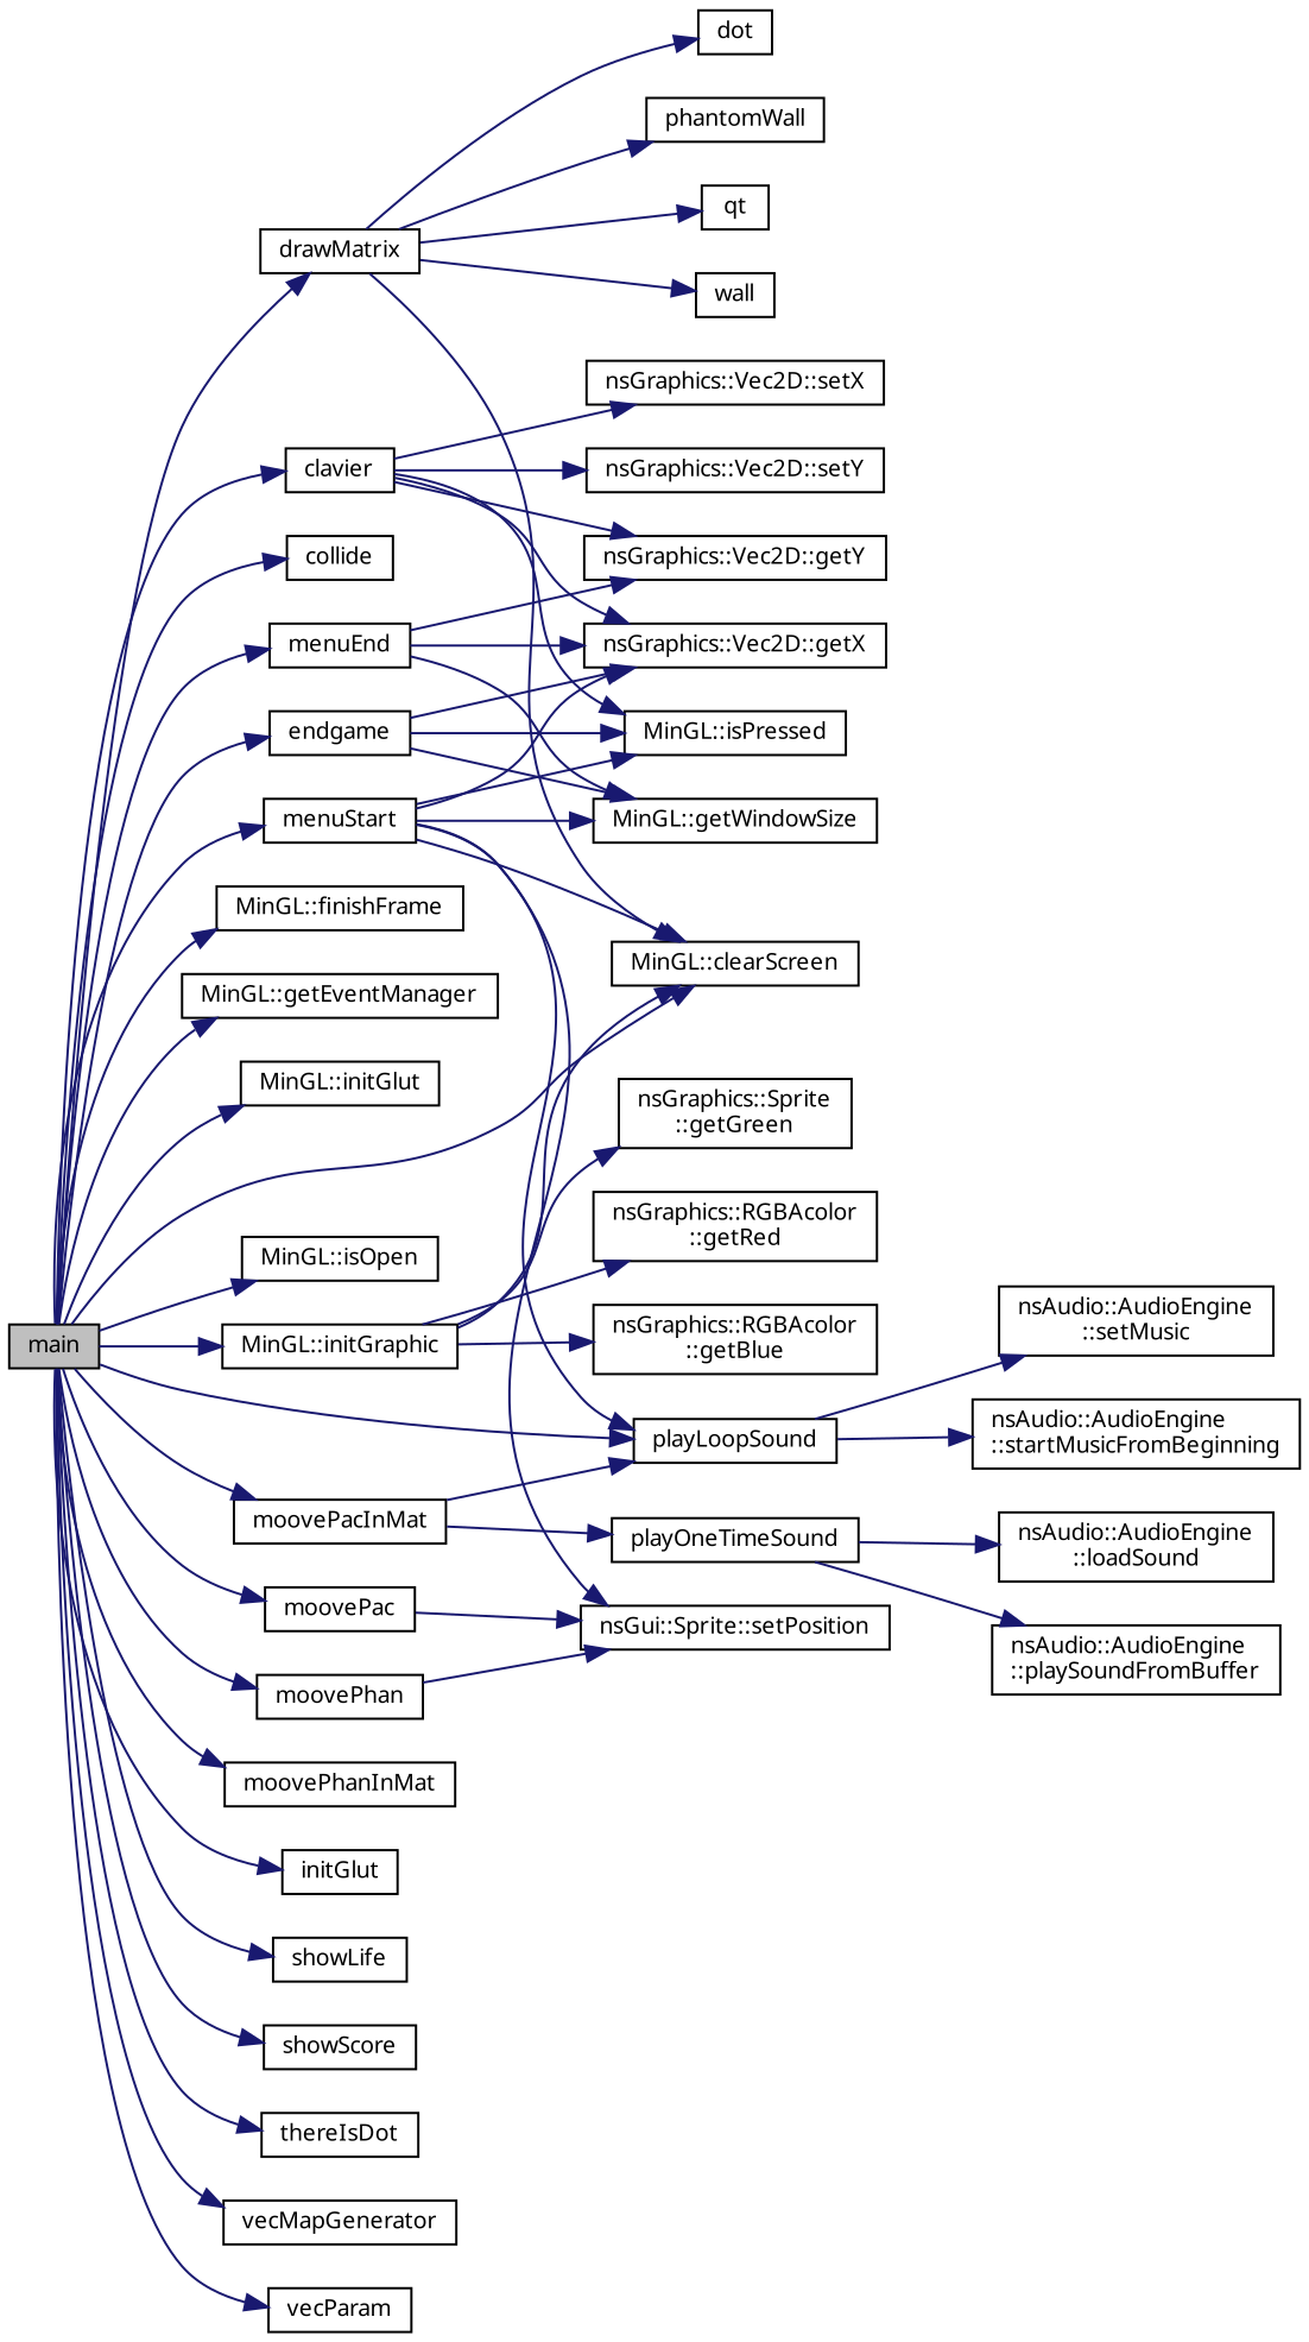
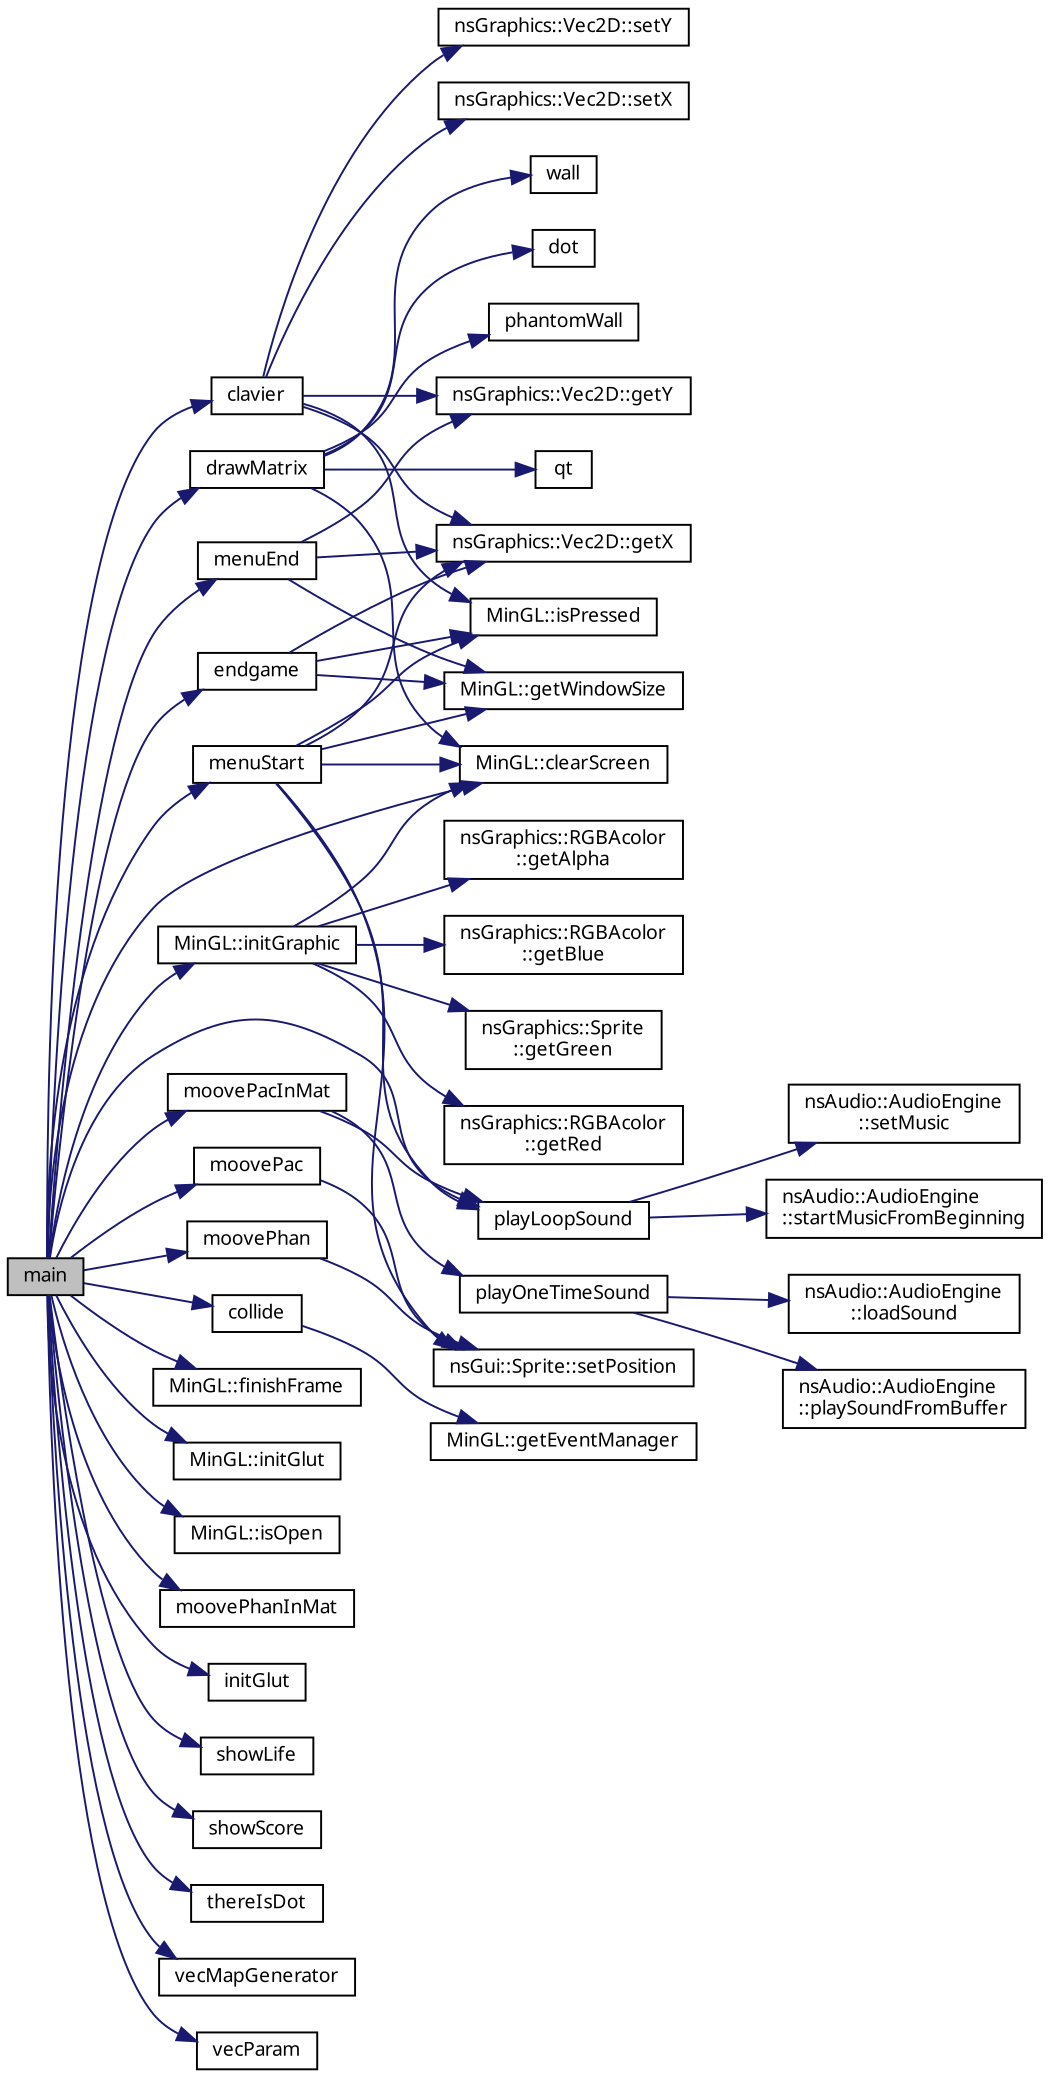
  digraph {
    fontname="Noto Sans"
    rankdir=LR
    node [color=black fillcolor=white fontname="Noto Sans" fontsize=10 shape=record style=filled]
    edge [color=midnightblue fontname="Noto Sans" fontsize=10 labelfontname=Helvetica labelfontsize=10 style=solid]
    n1 [fillcolor=grey75 fontcolor=black height=0.2 label=main width=0.4]
    n2 [height=0.2 label=clavier width=0.4]
    n3 [height=0.2 label="MinGL::clearScreen" width=0.4]
    n4 [height=0.2 label=collide width=0.4]
    n5 [height=0.2 label=playLoopSound width=0.4]
    n6 [height=0.2 label=drawMatrix width=0.4]
    n7 [height=0.2 label=endgame width=0.4]
    n8 [height=0.2 label="MinGL::finishFrame" width=0.4]
    n9 [height=0.2 label="MinGL::getEventManager" width=0.4]
    n10 [height=0.2 label="MinGL::initGlut" width=0.4]
    n11 [height=0.2 label="MinGL::initGraphic" width=0.4]
    n12 [height=0.2 label="MinGL::isOpen" width=0.4]
    n13 [height=0.2 label=menuEnd width=0.4]
    n14 [height=0.2 label=menuStart width=0.4]
    n15 [height=0.2 label=moovePac width=0.4]
    n16 [height=0.2 label=moovePacInMat width=0.4]
    n17 [height=0.2 label=moovePhan width=0.4]
    n18 [height=0.2 label=moovePhanInMat width=0.4]
    n19 [height=0.2 label=initGlut width=0.4]
    n20 [height=0.2 label=showLife width=0.4]
    n21 [height=0.2 label=showScore width=0.4]
    n22 [height=0.2 label=thereIsDot width=0.4]
    n23 [height=0.2 label=vecMapGenerator width=0.4]
    n24 [height=0.2 label=vecParam width=0.4]
    n25 [height=0.2 label="nsGraphics::Vec2D::getX" width=0.4]
    n26 [height=0.2 label="nsGraphics::Vec2D::getY" width=0.4]
    n27 [height=0.2 label="MinGL::isPressed" width=0.4]
    n28 [height=0.2 label="nsGraphics::Vec2D::setX" width=0.4]
    n29 [height=0.2 label="nsGraphics::Vec2D::setY" width=0.4]
    n30 [height=0.2 label="nsAudio::AudioEngine\l::setMusic" width=0.4]
    n31 [height=0.2 label="nsAudio::AudioEngine\l::startMusicFromBeginning" width=0.4]
    n32 [height=0.2 label=dot width=0.4]
    n33 [height=0.2 label=phantomWall width=0.4]
    n34 [height=0.2 label=qt width=0.4]
    n35 [height=0.2 label=wall width=0.4]
    n36 [height=0.2 label="MinGL::getWindowSize" width=0.4]
+   n37 [height=0.2 label="nsGraphics::RGBAcolor\l::getAlpha" width=0.4]
    n38 [height=0.2 label="nsGraphics::RGBAcolor\l::getBlue" width=0.4]
    n39 [height=0.2 label="nsGraphics::Sprite\l::getGreen" width=0.4]
    n40 [height=0.2 label="nsGraphics::RGBAcolor\l::getRed" width=0.4]
    n41 [height=0.2 label="nsGui::Sprite::setPosition" width=0.4]
    n42 [height=0.2 label=playOneTimeSound width=0.4]
    n43 [height=0.2 label="nsAudio::AudioEngine\l::loadSound" width=0.4]
    n44 [height=0.2 label="nsAudio::AudioEngine\l::playSoundFromBuffer" width=0.4]
    n1 -> n2
    n1 -> n3
    n1 -> n4
    n1 -> n5
    n1 -> n6
    n1 -> n7
    n1 -> n8
-   n1 -> n9
+   n4 -> n9
    n1 -> n10
    n1 -> n11
    n1 -> n12
    n1 -> n13
    n1 -> n14
    n1 -> n15
    n1 -> n16
    n1 -> n17
    n1 -> n18
    n1 -> n19
    n1 -> n20
    n1 -> n21
    n1 -> n22
    n1 -> n23
    n1 -> n24
    n2 -> n25
    n2 -> n26
    n2 -> n27
    n2 -> n28
    n2 -> n29
    n5 -> n30
    n5 -> n31
    n6 -> n3
    n6 -> n32
    n6 -> n33
    n6 -> n34
    n6 -> n35
    n7 -> n25
    n7 -> n27
    n7 -> n36
    n11 -> n3
+   n11 -> n37
    n11 -> n38
    n11 -> n39
    n11 -> n40
    n13 -> n25
    n13 -> n26
    n13 -> n36
    n14 -> n3
    n14 -> n5
    n14 -> n25
    n14 -> n27
    n14 -> n36
    n14 -> n41
    n15 -> n41
    n16 -> n5
    n16 -> n42
    n17 -> n41
    n42 -> n43
    n42 -> n44
  }
